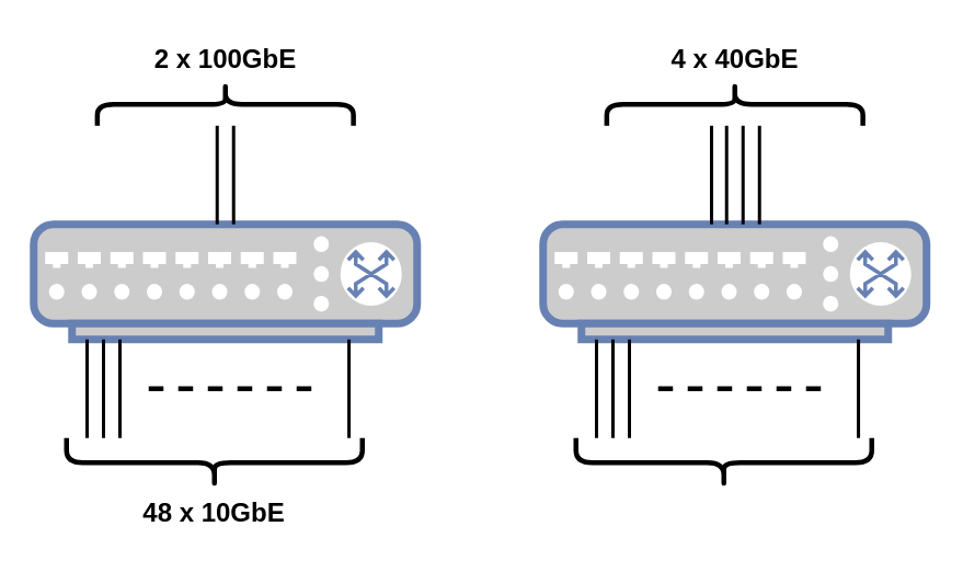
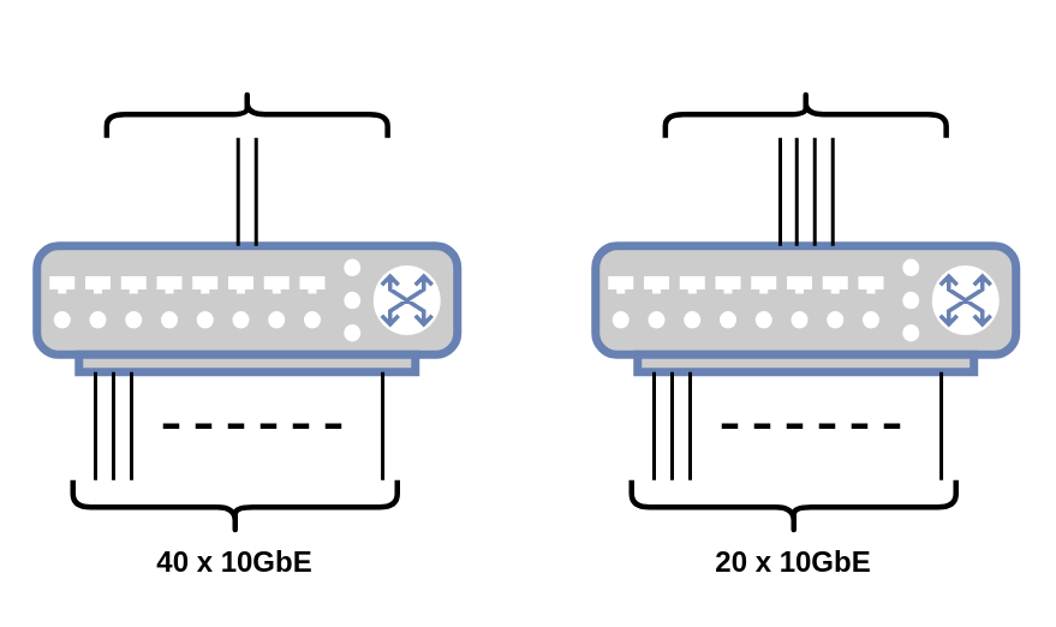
  <mxCell id="0" />
  <mxCell id="1" parent="0" />
  <mxCell id="2" value="" style="group" parent="1" vertex="1" connectable="0"><mxGeometry x="20" y="20.03" width="233.33" height="305.97" as="geometry" /></mxCell>
  <mxCell id="3" value="" style="fontColor=#0066CC;verticalAlign=top;verticalLabelPosition=bottom;labelPosition=center;align=center;html=1;outlineConnect=0;fillColor=#CCCCCC;strokeColor=#6881B3;gradientColor=none;gradientDirection=north;strokeWidth=2;shape=mxgraph.networks.switch;" parent="2" vertex="1"><mxGeometry y="115.97" width="233.33" height="70" as="geometry" /></mxCell>
  <mxCell id="4" value="" style="line;strokeWidth=2;html=1;direction=south;" parent="2" vertex="1"><mxGeometry x="30" y="185.97" width="5" height="60" as="geometry" /></mxCell>
  <mxCell id="5" value="" style="line;strokeWidth=2;html=1;direction=south;" parent="2" vertex="1"><mxGeometry x="40" y="185.97" width="5" height="60" as="geometry" /></mxCell>
  <mxCell id="6" value="" style="line;strokeWidth=2;html=1;direction=south;" parent="2" vertex="1"><mxGeometry x="50" y="185.97" width="5" height="60" as="geometry" /></mxCell>
  <mxCell id="7" value="" style="line;strokeWidth=2;html=1;direction=south;" parent="2" vertex="1"><mxGeometry x="190" y="185.97" width="3.75" height="60" as="geometry" /></mxCell>
  <mxCell id="8" value="" style="shape=curlyBracket;whiteSpace=wrap;html=1;rounded=1;strokeWidth=3;direction=north;" parent="2" vertex="1"><mxGeometry x="20" y="245.97" width="180" height="30" as="geometry" /></mxCell>
- <mxCell id="9" value="&lt;font style=&quot;font-size: 16px&quot;&gt;&lt;b&gt;48 x 10GbE&lt;/b&gt;&lt;/font&gt;" style="text;html=1;strokeColor=none;fillColor=none;align=center;verticalAlign=middle;whiteSpace=wrap;rounded=0;" parent="2" vertex="1"><mxGeometry x="60" y="275.97" width="100" height="30" as="geometry" /></mxCell>
+ <mxCell id="9" value="&lt;font style=&quot;font-size: 16px&quot;&gt;&lt;b&gt;40 x 10GbE&lt;/b&gt;&lt;/font&gt;" style="text;html=1;strokeColor=none;fillColor=none;align=center;verticalAlign=middle;whiteSpace=wrap;rounded=0;" parent="2" vertex="1"><mxGeometry x="60" y="275.97" width="100" height="30" as="geometry" /></mxCell>
  <mxCell id="10" value="" style="line;strokeWidth=2;html=1;direction=south;" parent="2" vertex="1"><mxGeometry x="109.16" y="55.97" width="5" height="60" as="geometry" /></mxCell>
  <mxCell id="11" value="" style="line;strokeWidth=2;html=1;direction=south;" parent="2" vertex="1"><mxGeometry x="119.16" y="55.97" width="5" height="60" as="geometry" /></mxCell>
  <mxCell id="12" value="" style="shape=curlyBracket;whiteSpace=wrap;html=1;rounded=1;strokeWidth=3;direction=south;size=0.5;" parent="2" vertex="1"><mxGeometry x="38.74" y="30" width="155.84" height="25.97" as="geometry" /></mxCell>
- <mxCell id="13" value="&lt;font style=&quot;font-size: 16px&quot;&gt;&lt;b&gt;2 x 100GbE&lt;/b&gt;&lt;/font&gt;" style="text;html=1;strokeColor=none;fillColor=none;align=center;verticalAlign=middle;whiteSpace=wrap;rounded=0;" parent="2" vertex="1"><mxGeometry x="66.66" width="100" height="30" as="geometry" /></mxCell>
  <mxCell id="14" value="" style="line;strokeWidth=3;html=1;fontSize=16;dashed=1;" parent="2" vertex="1"><mxGeometry x="69.99" y="212.74" width="103.34" height="6.46" as="geometry" /></mxCell>
  <mxCell id="15" value="" style="group" parent="1" vertex="1" connectable="0"><mxGeometry x="330" y="20.03" width="233.33" height="305.97" as="geometry" /></mxCell>
  <mxCell id="16" value="" style="fontColor=#0066CC;verticalAlign=top;verticalLabelPosition=bottom;labelPosition=center;align=center;html=1;outlineConnect=0;fillColor=#CCCCCC;strokeColor=#6881B3;gradientColor=none;gradientDirection=north;strokeWidth=2;shape=mxgraph.networks.switch;" parent="15" vertex="1"><mxGeometry y="115.97" width="233.33" height="70" as="geometry" /></mxCell>
  <mxCell id="17" value="" style="line;strokeWidth=2;html=1;direction=south;" parent="15" vertex="1"><mxGeometry x="30" y="185.97" width="5" height="60" as="geometry" /></mxCell>
  <mxCell id="18" value="" style="line;strokeWidth=2;html=1;direction=south;" parent="15" vertex="1"><mxGeometry x="40" y="185.97" width="5" height="60" as="geometry" /></mxCell>
  <mxCell id="19" value="" style="line;strokeWidth=2;html=1;direction=south;" parent="15" vertex="1"><mxGeometry x="50" y="185.97" width="5" height="60" as="geometry" /></mxCell>
  <mxCell id="20" value="" style="line;strokeWidth=2;html=1;direction=south;" parent="15" vertex="1"><mxGeometry x="190" y="185.97" width="3.75" height="60" as="geometry" /></mxCell>
  <mxCell id="21" value="" style="shape=curlyBracket;whiteSpace=wrap;html=1;rounded=1;strokeWidth=3;direction=north;" parent="15" vertex="1"><mxGeometry x="20" y="245.97" width="180" height="30" as="geometry" /></mxCell>
+ <mxCell id="22" value="&lt;font style=&quot;font-size: 16px&quot;&gt;&lt;b&gt;20 x 10GbE&lt;/b&gt;&lt;/font&gt;" style="text;html=1;strokeColor=none;fillColor=none;align=center;verticalAlign=middle;whiteSpace=wrap;rounded=0;" parent="15" vertex="1"><mxGeometry x="60" y="275.97" width="100" height="30" as="geometry" /></mxCell>
  <mxCell id="23" value="" style="line;strokeWidth=2;html=1;direction=south;" parent="15" vertex="1"><mxGeometry x="109.16" y="55.97" width="5" height="60" as="geometry" /></mxCell>
  <mxCell id="24" value="" style="line;strokeWidth=2;html=1;direction=south;" parent="15" vertex="1"><mxGeometry x="119.16" y="55.97" width="5" height="60" as="geometry" /></mxCell>
  <mxCell id="25" value="" style="shape=curlyBracket;whiteSpace=wrap;html=1;rounded=1;strokeWidth=3;direction=south;size=0.5;" parent="15" vertex="1"><mxGeometry x="38.74" y="30" width="155.84" height="25.97" as="geometry" /></mxCell>
- <mxCell id="26" value="&lt;font style=&quot;font-size: 16px&quot;&gt;&lt;b&gt;4 x 40GbE&lt;/b&gt;&lt;/font&gt;" style="text;html=1;strokeColor=none;fillColor=none;align=center;verticalAlign=middle;whiteSpace=wrap;rounded=0;" parent="15" vertex="1"><mxGeometry x="66.66" width="100" height="30" as="geometry" /></mxCell>
  <mxCell id="27" value="" style="line;strokeWidth=3;html=1;fontSize=16;dashed=1;" parent="15" vertex="1"><mxGeometry x="69.99" y="212.74" width="103.34" height="6.46" as="geometry" /></mxCell>
  <mxCell id="28" value="" style="line;strokeWidth=2;html=1;direction=south;" parent="15" vertex="1"><mxGeometry x="129.16" y="55.97" width="5" height="60" as="geometry" /></mxCell>
  <mxCell id="29" value="" style="line;strokeWidth=2;html=1;direction=south;" parent="15" vertex="1"><mxGeometry x="100" y="55.97" width="5" height="60" as="geometry" /></mxCell>
